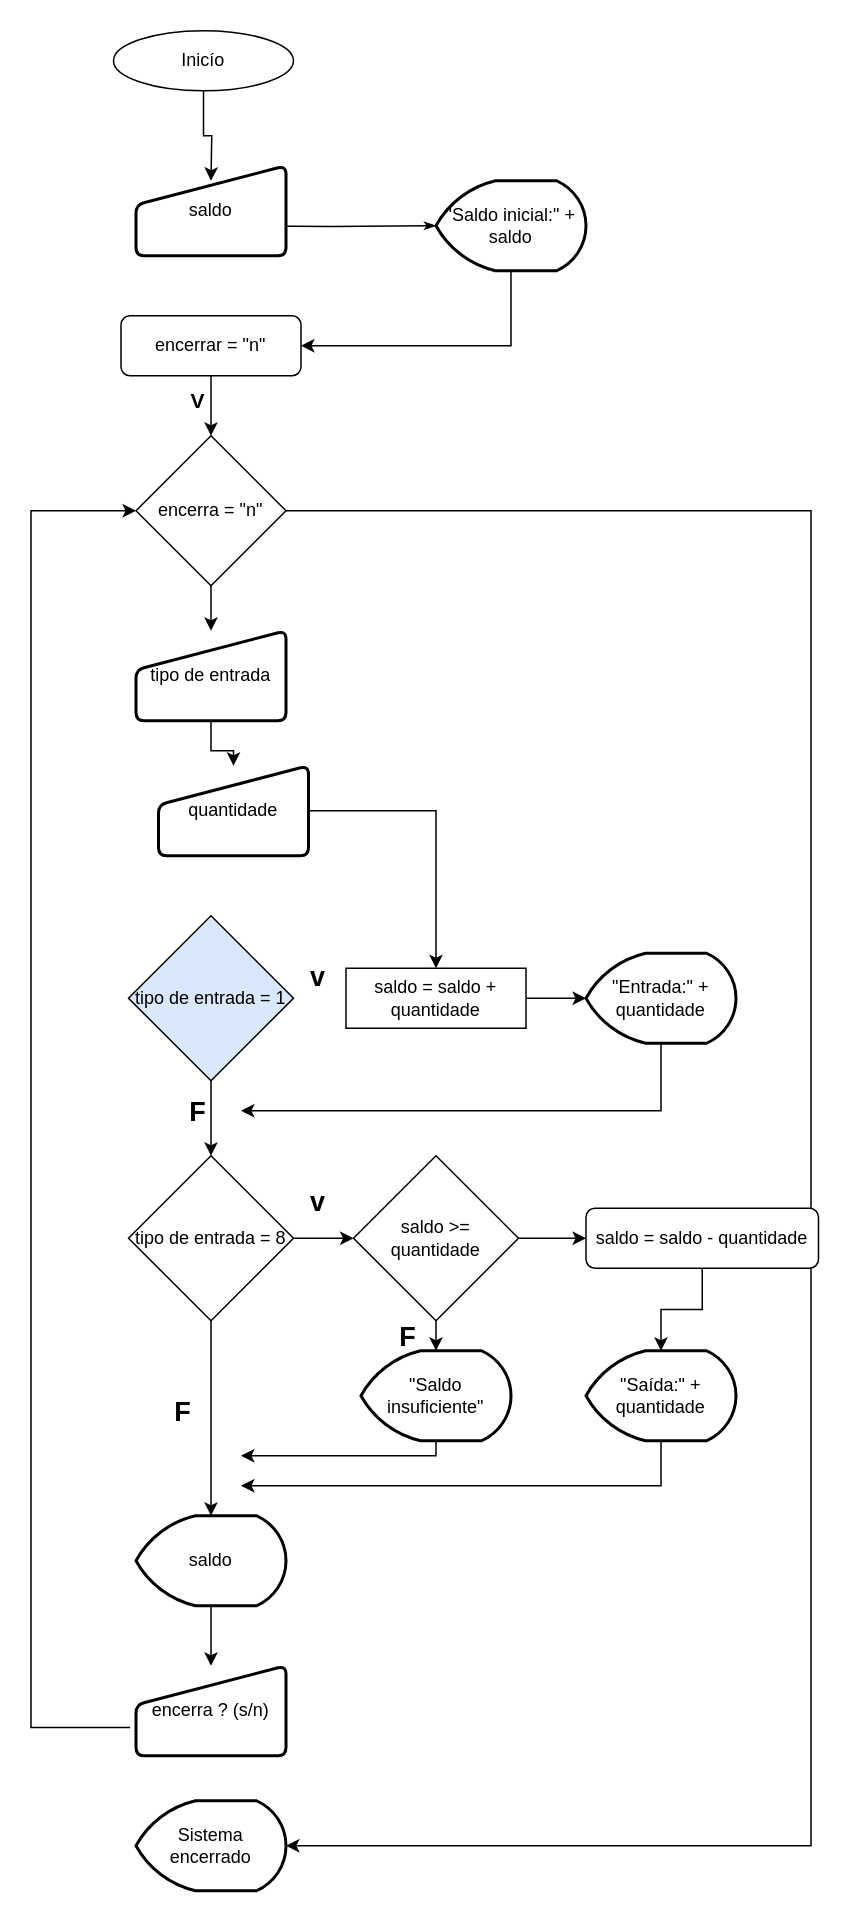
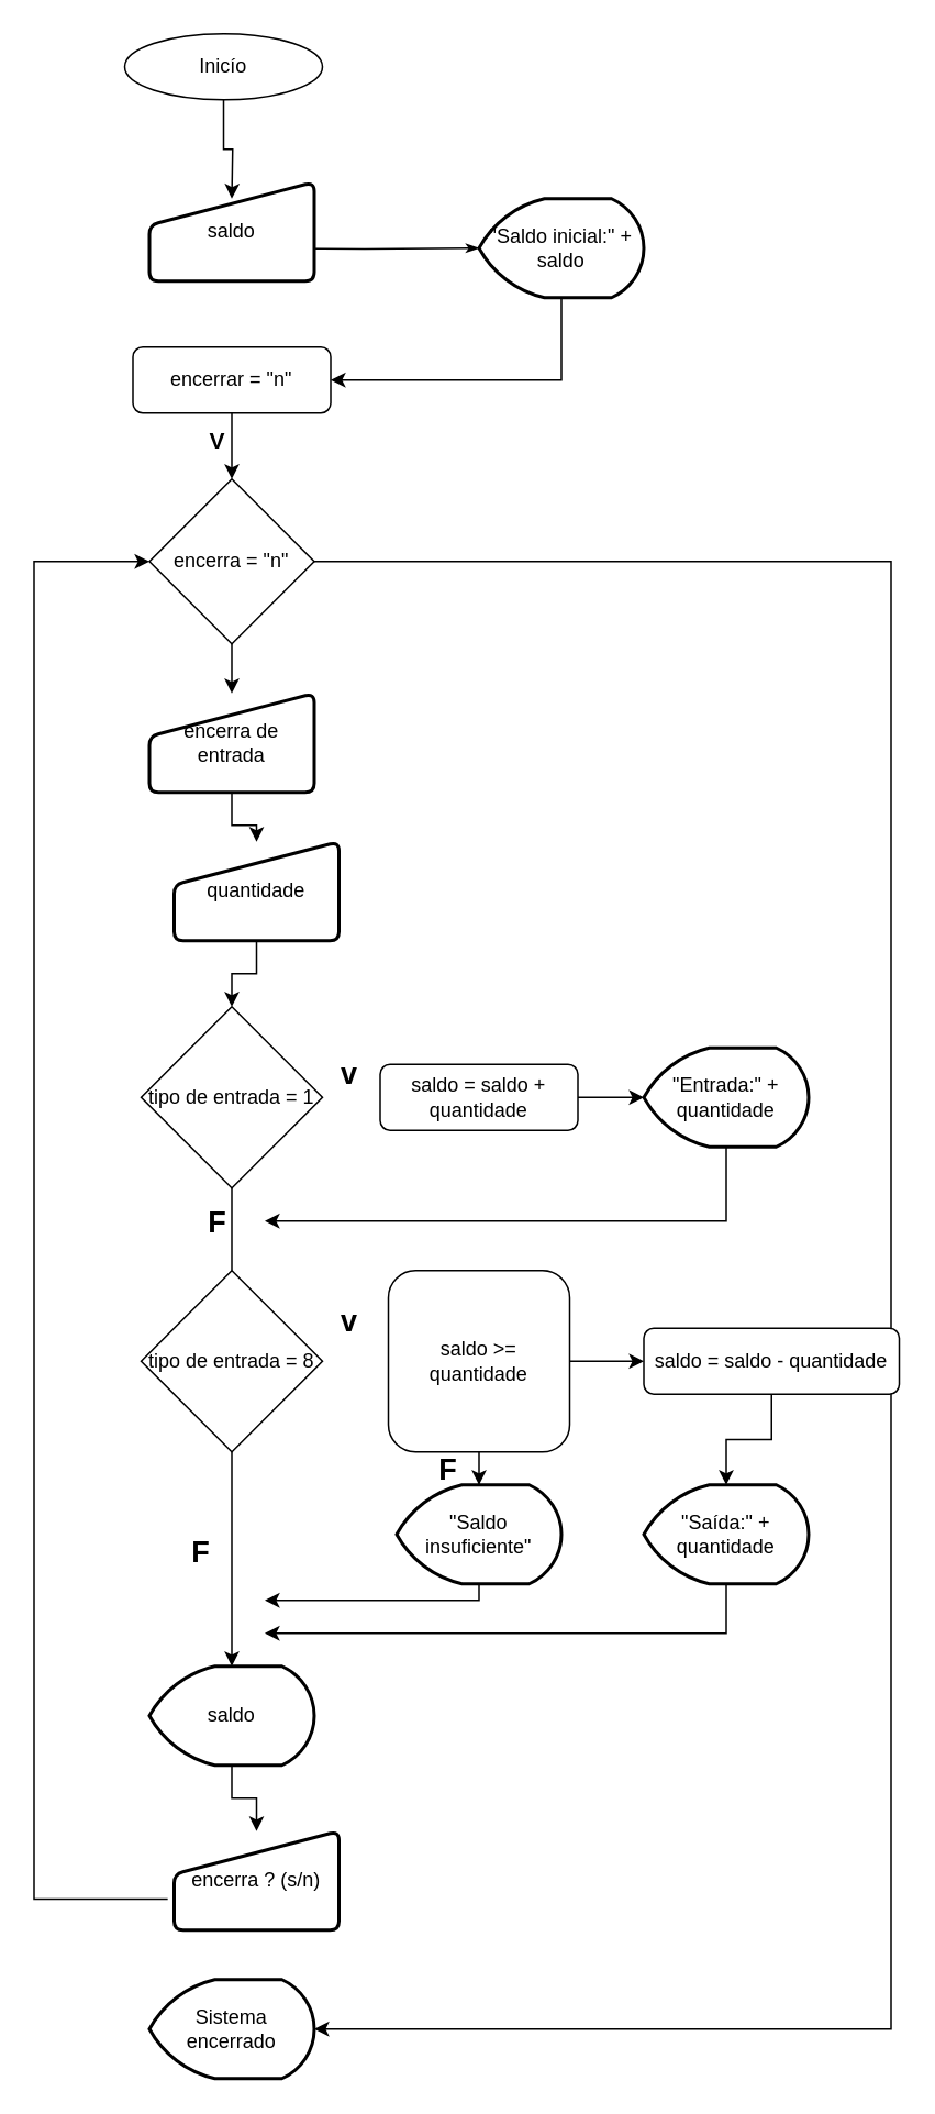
  <mxCell id="0" />
  <mxCell id="1" parent="0" />
  <mxCell id="2" style="edgeStyle=orthogonalEdgeStyle;rounded=0;html=1;labelBackgroundColor=none;startSize=5;endArrow=classicThin;endFill=1;endSize=5;jettySize=auto;orthogonalLoop=1;strokeWidth=1;fontFamily=Verdana;fontSize=8" parent="1" target="7" edge="1"><mxGeometry relative="1" as="geometry"><mxPoint x="150" y="150" as="sourcePoint" /><mxPoint x="240" y="190" as="targetPoint" /></mxGeometry></mxCell>
  <mxCell id="3" value="" style="edgeStyle=orthogonalEdgeStyle;rounded=0;orthogonalLoop=1;jettySize=auto;html=1;" edge="1" parent="1" source="4"><mxGeometry relative="1" as="geometry"><mxPoint x="140" y="120" as="targetPoint" /></mxGeometry></mxCell>
  <mxCell id="4" value="Inicío" style="ellipse;whiteSpace=wrap;html=1;" vertex="1" parent="1"><mxGeometry x="75" y="20" width="120" height="40" as="geometry" /></mxCell>
  <mxCell id="5" value="saldo" style="html=1;strokeWidth=2;shape=manualInput;whiteSpace=wrap;rounded=1;size=26;arcSize=11;" vertex="1" parent="1"><mxGeometry x="90" y="110" width="100" height="60" as="geometry" /></mxCell>
  <mxCell id="6" style="edgeStyle=orthogonalEdgeStyle;rounded=0;orthogonalLoop=1;jettySize=auto;html=1;entryX=1;entryY=0.5;entryDx=0;entryDy=0;" edge="1" parent="1" source="7" target="10"><mxGeometry relative="1" as="geometry"><mxPoint x="330" y="270" as="targetPoint" /><Array as="points"><mxPoint x="340" y="230" /></Array></mxGeometry></mxCell>
  <mxCell id="7" value="&quot;Saldo inicial:&quot; + saldo" style="strokeWidth=2;html=1;shape=mxgraph.flowchart.display;whiteSpace=wrap;" vertex="1" parent="1"><mxGeometry x="290" y="120" width="100" height="60" as="geometry" /></mxCell>
  <mxCell id="8" style="edgeStyle=orthogonalEdgeStyle;rounded=0;orthogonalLoop=1;jettySize=auto;html=1;entryX=0.5;entryY=0;entryDx=0;entryDy=0;" edge="1" parent="1" source="10" target="13"><mxGeometry relative="1" as="geometry" /></mxCell>
  <mxCell id="9" value="&lt;font style=&quot;font-size: 14px;&quot;&gt;&lt;b&gt;V&lt;/b&gt;&lt;/font&gt;" style="edgeLabel;html=1;align=center;verticalAlign=middle;resizable=0;points=[];" vertex="1" connectable="0" parent="8"><mxGeometry x="-0.2" y="1" relative="1" as="geometry"><mxPoint x="-11" as="offset" /></mxGeometry></mxCell>
  <mxCell id="10" value="encerrar = &quot;n&quot;" style="rounded=1;whiteSpace=wrap;html=1;" vertex="1" parent="1"><mxGeometry x="80" y="210" width="120" height="40" as="geometry" /></mxCell>
  <mxCell id="11" style="edgeStyle=orthogonalEdgeStyle;rounded=0;orthogonalLoop=1;jettySize=auto;html=1;" edge="1" parent="1" source="13" target="15"><mxGeometry relative="1" as="geometry" /></mxCell>
  <mxCell id="12" style="edgeStyle=orthogonalEdgeStyle;rounded=0;orthogonalLoop=1;jettySize=auto;html=1;entryX=1;entryY=0.5;entryDx=0;entryDy=0;entryPerimeter=0;" edge="1" parent="1" source="13" target="45"><mxGeometry relative="1" as="geometry"><Array as="points"><mxPoint x="540" y="340" /><mxPoint x="540" y="1230" /></Array></mxGeometry></mxCell>
  <mxCell id="13" value="encerra = &quot;n&quot;" style="rhombus;whiteSpace=wrap;html=1;" vertex="1" parent="1"><mxGeometry x="90" y="290" width="100" height="100" as="geometry" /></mxCell>
  <mxCell id="14" style="edgeStyle=orthogonalEdgeStyle;rounded=0;orthogonalLoop=1;jettySize=auto;html=1;" edge="1" parent="1" source="15" target="17"><mxGeometry relative="1" as="geometry" /></mxCell>
- <mxCell id="15" value="tipo de entrada" style="html=1;strokeWidth=2;shape=manualInput;whiteSpace=wrap;rounded=1;size=26;arcSize=11;" vertex="1" parent="1"><mxGeometry x="90" y="420" width="100" height="60" as="geometry" /></mxCell>
- <mxCell id="16" style="edgeStyle=orthogonalEdgeStyle;rounded=0;orthogonalLoop=1;jettySize=auto;html=1;" edge="1" parent="1" source="17" target="26"><mxGeometry relative="1" as="geometry" /></mxCell>
+ <mxCell id="15" value="encerra de entrada" style="html=1;strokeWidth=2;shape=manualInput;whiteSpace=wrap;rounded=1;size=26;arcSize=11;" vertex="1" parent="1"><mxGeometry x="90" y="420" width="100" height="60" as="geometry" /></mxCell>
+ <mxCell id="16" style="edgeStyle=orthogonalEdgeStyle;rounded=0;orthogonalLoop=1;jettySize=auto;html=1;" edge="1" parent="1" source="17" target="24"><mxGeometry relative="1" as="geometry" /></mxCell>
  <mxCell id="17" value="quantidade" style="html=1;strokeWidth=2;shape=manualInput;whiteSpace=wrap;rounded=1;size=26;arcSize=11;" vertex="1" parent="1"><mxGeometry x="105" y="510" width="100" height="60" as="geometry" /></mxCell>
- <mxCell id="18" value="" style="edgeStyle=orthogonalEdgeStyle;rounded=0;orthogonalLoop=1;jettySize=auto;html=1;" edge="1" parent="1" source="24" target="31"><mxGeometry relative="1" as="geometry" /></mxCell>
+ <mxCell id="18" value="" style="edgeStyle=orthogonalEdgeStyle;rounded=0;orthogonalLoop=1;jettySize=auto;html=1;endArrow=none;" edge="1" parent="1" source="24" target="31"><mxGeometry relative="1" as="geometry" /></mxCell>
  <mxCell id="19" value="&lt;font style=&quot;font-size: 18px;&quot;&gt;&lt;b style=&quot;&quot;&gt;v&lt;/b&gt;&lt;/font&gt;" style="edgeLabel;html=1;align=center;verticalAlign=middle;resizable=0;points=[];" vertex="1" connectable="0" parent="18"><mxGeometry x="0.114" y="1" relative="1" as="geometry"><mxPoint x="69" y="-98" as="offset" /></mxGeometry></mxCell>
  <mxCell id="20" value="&lt;span style=&quot;font-size: 18px;&quot;&gt;&lt;b&gt;F&lt;/b&gt;&lt;/span&gt;" style="edgeLabel;html=1;align=center;verticalAlign=middle;resizable=0;points=[];" vertex="1" connectable="0" parent="18"><mxGeometry x="-0.513" y="-1" relative="1" as="geometry"><mxPoint x="-9" y="8" as="offset" /></mxGeometry></mxCell>
  <mxCell id="21" value="&lt;font style=&quot;font-size: 18px;&quot;&gt;&lt;b style=&quot;&quot;&gt;v&lt;/b&gt;&lt;/font&gt;" style="edgeLabel;html=1;align=center;verticalAlign=middle;resizable=0;points=[];" vertex="1" connectable="0" parent="18"><mxGeometry x="0.114" y="1" relative="1" as="geometry"><mxPoint x="69" y="52" as="offset" /></mxGeometry></mxCell>
  <mxCell id="22" value="&lt;span style=&quot;font-size: 18px;&quot;&gt;&lt;b&gt;F&lt;/b&gt;&lt;/span&gt;" style="edgeLabel;html=1;align=center;verticalAlign=middle;resizable=0;points=[];" vertex="1" connectable="0" parent="18"><mxGeometry x="0.114" y="1" relative="1" as="geometry"><mxPoint x="129" y="142" as="offset" /></mxGeometry></mxCell>
  <mxCell id="23" value="&lt;span style=&quot;font-size: 18px;&quot;&gt;&lt;b&gt;F&lt;/b&gt;&lt;/span&gt;" style="edgeLabel;html=1;align=center;verticalAlign=middle;resizable=0;points=[];" vertex="1" connectable="0" parent="18"><mxGeometry x="0.114" y="1" relative="1" as="geometry"><mxPoint x="-21" y="192" as="offset" /></mxGeometry></mxCell>
- <mxCell id="24" value="tipo de entrada = 1" style="rhombus;whiteSpace=wrap;html=1;fillColor=#dae8fc;" vertex="1" parent="1"><mxGeometry x="85" y="610" width="110" height="110" as="geometry" /></mxCell>
+ <mxCell id="24" value="tipo de entrada = 1" style="rhombus;whiteSpace=wrap;html=1;" vertex="1" parent="1"><mxGeometry x="85" y="610" width="110" height="110" as="geometry" /></mxCell>
  <mxCell id="25" value="" style="edgeStyle=orthogonalEdgeStyle;rounded=0;orthogonalLoop=1;jettySize=auto;html=1;" edge="1" parent="1" source="26" target="28"><mxGeometry relative="1" as="geometry" /></mxCell>
- <mxCell id="26" value="saldo = saldo + quantidade" style="whiteSpace=wrap;html=1;rounded=0;" vertex="1" parent="1"><mxGeometry x="230" y="645" width="120" height="40" as="geometry" /></mxCell>
+ <mxCell id="26" value="saldo = saldo + quantidade" style="rounded=1;whiteSpace=wrap;html=1;" vertex="1" parent="1"><mxGeometry x="230" y="645" width="120" height="40" as="geometry" /></mxCell>
  <mxCell id="27" style="edgeStyle=orthogonalEdgeStyle;rounded=0;orthogonalLoop=1;jettySize=auto;html=1;" edge="1" parent="1" source="28"><mxGeometry relative="1" as="geometry"><mxPoint x="160" y="740" as="targetPoint" /><Array as="points"><mxPoint x="440" y="740" /></Array></mxGeometry></mxCell>
  <mxCell id="28" value="&quot;Entrada:&quot; + quantidade" style="strokeWidth=2;html=1;shape=mxgraph.flowchart.display;whiteSpace=wrap;" vertex="1" parent="1"><mxGeometry x="390" y="635" width="100" height="60" as="geometry" /></mxCell>
- <mxCell id="29" value="" style="edgeStyle=orthogonalEdgeStyle;rounded=0;orthogonalLoop=1;jettySize=auto;html=1;" edge="1" parent="1" source="31" target="34"><mxGeometry relative="1" as="geometry" /></mxCell>
  <mxCell id="30" value="" style="edgeStyle=orthogonalEdgeStyle;rounded=0;orthogonalLoop=1;jettySize=auto;html=1;" edge="1" parent="1" source="31" target="42"><mxGeometry relative="1" as="geometry" /></mxCell>
  <mxCell id="31" value="tipo de entrada = 8" style="rhombus;whiteSpace=wrap;html=1;" vertex="1" parent="1"><mxGeometry x="85" y="770" width="110" height="110" as="geometry" /></mxCell>
  <mxCell id="32" value="" style="edgeStyle=orthogonalEdgeStyle;rounded=0;orthogonalLoop=1;jettySize=auto;html=1;" edge="1" parent="1" source="34" target="36"><mxGeometry relative="1" as="geometry" /></mxCell>
  <mxCell id="33" value="" style="edgeStyle=orthogonalEdgeStyle;rounded=0;orthogonalLoop=1;jettySize=auto;html=1;" edge="1" parent="1" source="34" target="38"><mxGeometry relative="1" as="geometry" /></mxCell>
- <mxCell id="34" value="saldo &amp;gt;= quantidade" style="rhombus;whiteSpace=wrap;html=1;" vertex="1" parent="1"><mxGeometry x="235" y="770" width="110" height="110" as="geometry" /></mxCell>
+ <mxCell id="34" value="saldo &amp;gt;= quantidade" style="whiteSpace=wrap;html=1;rounded=1;" vertex="1" parent="1"><mxGeometry x="235" y="770" width="110" height="110" as="geometry" /></mxCell>
  <mxCell id="35" value="" style="edgeStyle=orthogonalEdgeStyle;rounded=0;orthogonalLoop=1;jettySize=auto;html=1;" edge="1" parent="1" source="36" target="40"><mxGeometry relative="1" as="geometry" /></mxCell>
  <mxCell id="36" value="saldo = saldo - quantidade" style="rounded=1;whiteSpace=wrap;html=1;" vertex="1" parent="1"><mxGeometry x="390" y="805" width="155" height="40" as="geometry" /></mxCell>
  <mxCell id="37" style="edgeStyle=orthogonalEdgeStyle;rounded=0;orthogonalLoop=1;jettySize=auto;html=1;" edge="1" parent="1" source="38"><mxGeometry relative="1" as="geometry"><mxPoint x="160" y="970" as="targetPoint" /><Array as="points"><mxPoint x="290" y="970" /></Array></mxGeometry></mxCell>
  <mxCell id="38" value="&quot;Saldo insuficiente&quot;" style="strokeWidth=2;html=1;shape=mxgraph.flowchart.display;whiteSpace=wrap;" vertex="1" parent="1"><mxGeometry x="240" y="900" width="100" height="60" as="geometry" /></mxCell>
  <mxCell id="39" style="edgeStyle=orthogonalEdgeStyle;rounded=0;orthogonalLoop=1;jettySize=auto;html=1;exitX=0.5;exitY=1;exitDx=0;exitDy=0;exitPerimeter=0;" edge="1" parent="1" source="40"><mxGeometry relative="1" as="geometry"><mxPoint x="160" y="990" as="targetPoint" /><mxPoint x="440.029" y="970" as="sourcePoint" /><Array as="points"><mxPoint x="440" y="990" /></Array></mxGeometry></mxCell>
  <mxCell id="40" value="&quot;Saída:&quot; + quantidade" style="strokeWidth=2;html=1;shape=mxgraph.flowchart.display;whiteSpace=wrap;" vertex="1" parent="1"><mxGeometry x="390" y="900" width="100" height="60" as="geometry" /></mxCell>
  <mxCell id="41" value="" style="edgeStyle=orthogonalEdgeStyle;rounded=0;orthogonalLoop=1;jettySize=auto;html=1;" edge="1" parent="1" source="42" target="44"><mxGeometry relative="1" as="geometry" /></mxCell>
  <mxCell id="42" value="saldo" style="strokeWidth=2;html=1;shape=mxgraph.flowchart.display;whiteSpace=wrap;" vertex="1" parent="1"><mxGeometry x="90" y="1010" width="100" height="60" as="geometry" /></mxCell>
  <mxCell id="43" style="edgeStyle=orthogonalEdgeStyle;rounded=0;orthogonalLoop=1;jettySize=auto;html=1;exitX=-0.039;exitY=0.685;exitDx=0;exitDy=0;exitPerimeter=0;entryX=0;entryY=0.5;entryDx=0;entryDy=0;" edge="1" parent="1" source="44" target="13"><mxGeometry relative="1" as="geometry"><mxPoint x="20" y="710" as="targetPoint" /><mxPoint x="75.029" y="1152.26" as="sourcePoint" /><Array as="points"><mxPoint x="20" y="1151" /><mxPoint x="20" y="340" /></Array></mxGeometry></mxCell>
- <mxCell id="44" value="encerra ? (s/n)" style="html=1;strokeWidth=2;shape=manualInput;whiteSpace=wrap;rounded=1;size=26;arcSize=11;" vertex="1" parent="1"><mxGeometry x="90" y="1110" width="100" height="60" as="geometry" /></mxCell>
+ <mxCell id="44" value="encerra ? (s/n)" style="html=1;strokeWidth=2;shape=manualInput;whiteSpace=wrap;rounded=1;size=26;arcSize=11;" vertex="1" parent="1"><mxGeometry x="105" y="1110" width="100" height="60" as="geometry" /></mxCell>
  <mxCell id="45" value="Sistema encerrado" style="strokeWidth=2;html=1;shape=mxgraph.flowchart.display;whiteSpace=wrap;" vertex="1" parent="1"><mxGeometry x="90" y="1200" width="100" height="60" as="geometry" /></mxCell>
